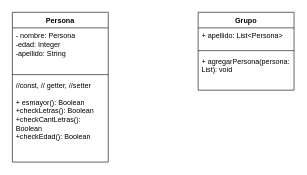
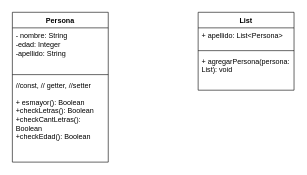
  <mxCell id="0" />
  <mxCell id="1" parent="0" />
  <mxCell id="2" value="Persona" style="swimlane;fontStyle=1;align=center;verticalAlign=top;childLayout=stackLayout;horizontal=1;startSize=26;horizontalStack=0;resizeParent=1;resizeParentMax=0;resizeLast=0;collapsible=1;marginBottom=0;whiteSpace=wrap;html=1;" vertex="1" parent="1"><mxGeometry x="20" y="20" width="160" height="250" as="geometry" /></mxCell>
- <mxCell id="3" value="- nombre: Persona&lt;div&gt;-edad: Integer&lt;/div&gt;&lt;div&gt;-apellido: String&lt;/div&gt;" style="text;strokeColor=none;fillColor=none;align=left;verticalAlign=top;spacingLeft=4;spacingRight=4;overflow=hidden;rotatable=0;points=[[0,0.5],[1,0.5]];portConstraint=eastwest;whiteSpace=wrap;html=1;" vertex="1" parent="2"><mxGeometry y="26" width="160" height="74" as="geometry" /></mxCell>
+ <mxCell id="3" value="- nombre: String&lt;div&gt;-edad: Integer&lt;/div&gt;&lt;div&gt;-apellido: String&lt;/div&gt;" style="text;strokeColor=none;fillColor=none;align=left;verticalAlign=top;spacingLeft=4;spacingRight=4;overflow=hidden;rotatable=0;points=[[0,0.5],[1,0.5]];portConstraint=eastwest;whiteSpace=wrap;html=1;" vertex="1" parent="2"><mxGeometry y="26" width="160" height="74" as="geometry" /></mxCell>
  <mxCell id="4" value="" style="line;strokeWidth=1;fillColor=none;align=left;verticalAlign=middle;spacingTop=-1;spacingLeft=3;spacingRight=3;rotatable=0;labelPosition=right;points=[];portConstraint=eastwest;strokeColor=inherit;" vertex="1" parent="2"><mxGeometry y="100" width="160" height="8" as="geometry" /></mxCell>
  <mxCell id="5" value="&lt;div&gt;//const, // getter, //setter&lt;/div&gt;&lt;div&gt;&lt;br&gt;&lt;/div&gt;+ esmayor(): Boolean&lt;div&gt;+checkLetras(): Boolean&lt;/div&gt;&lt;div&gt;+checkCantLetras(): Boolean&lt;/div&gt;&lt;div&gt;+checkEdad(): Boolean&lt;/div&gt;" style="text;strokeColor=none;fillColor=none;align=left;verticalAlign=top;spacingLeft=4;spacingRight=4;overflow=hidden;rotatable=0;points=[[0,0.5],[1,0.5]];portConstraint=eastwest;whiteSpace=wrap;html=1;" vertex="1" parent="2"><mxGeometry y="108" width="160" height="142" as="geometry" /></mxCell>
- <mxCell id="6" value="Grupo" style="swimlane;fontStyle=1;align=center;verticalAlign=top;childLayout=stackLayout;horizontal=1;startSize=26;horizontalStack=0;resizeParent=1;resizeParentMax=0;resizeLast=0;collapsible=1;marginBottom=0;whiteSpace=wrap;html=1;" vertex="1" parent="1"><mxGeometry x="330" y="20" width="160" height="130" as="geometry" /></mxCell>
+ <mxCell id="6" value="List" style="swimlane;fontStyle=1;align=center;verticalAlign=top;childLayout=stackLayout;horizontal=1;startSize=26;horizontalStack=0;resizeParent=1;resizeParentMax=0;resizeLast=0;collapsible=1;marginBottom=0;whiteSpace=wrap;html=1;" vertex="1" parent="1"><mxGeometry x="330" y="20" width="160" height="130" as="geometry" /></mxCell>
  <mxCell id="7" value="+ apellido: List&amp;lt;Persona&amp;gt;" style="text;strokeColor=none;fillColor=none;align=left;verticalAlign=top;spacingLeft=4;spacingRight=4;overflow=hidden;rotatable=0;points=[[0,0.5],[1,0.5]];portConstraint=eastwest;whiteSpace=wrap;html=1;" vertex="1" parent="6"><mxGeometry y="26" width="160" height="34" as="geometry" /></mxCell>
  <mxCell id="8" value="" style="line;strokeWidth=1;fillColor=none;align=left;verticalAlign=middle;spacingTop=-1;spacingLeft=3;spacingRight=3;rotatable=0;labelPosition=right;points=[];portConstraint=eastwest;strokeColor=inherit;" vertex="1" parent="6"><mxGeometry y="60" width="160" height="8" as="geometry" /></mxCell>
  <mxCell id="9" value="+ agregarPersona(persona: List): void" style="text;strokeColor=none;fillColor=none;align=left;verticalAlign=top;spacingLeft=4;spacingRight=4;overflow=hidden;rotatable=0;points=[[0,0.5],[1,0.5]];portConstraint=eastwest;whiteSpace=wrap;html=1;" vertex="1" parent="6"><mxGeometry y="68" width="160" height="62" as="geometry" /></mxCell>
